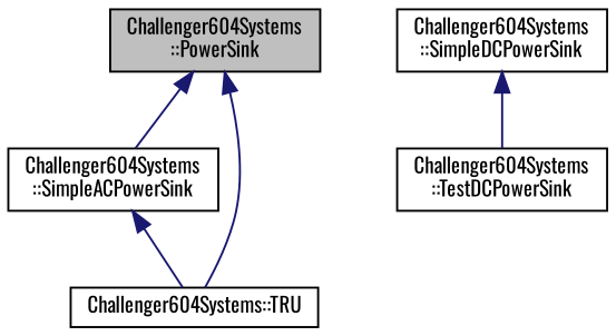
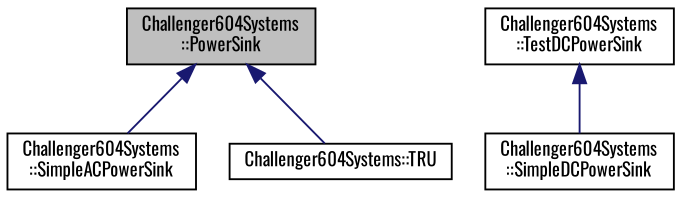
  digraph {
    fontname=Oswald
    node [color=black fillcolor=white fontname=Oswald fontsize=10 shape=record style=filled]
    edge [color=midnightblue dir=back fontname=Oswald fontsize=10 labelfontname=Helvetica labelfontsize=10 style=solid]
    n1 [fillcolor=grey75 fontcolor=black height=0.2 label="Challenger604Systems\l::PowerSink" width=0.4]
    n2 [height=0.2 label="Challenger604Systems\l::SimpleACPowerSink" width=0.4]
    n3 [height=0.2 label="Challenger604Systems::TRU" width=0.4]
    n4 [height=0.2 label="Challenger604Systems\l::SimpleDCPowerSink" width=0.4]
    n5 [height=0.2 label="Challenger604Systems\l::TestDCPowerSink" width=0.4]
    n1 -> n2
    n1 -> n3
-   n2 -> n3
-   n4 -> n5
+   n5 -> n4
  }
